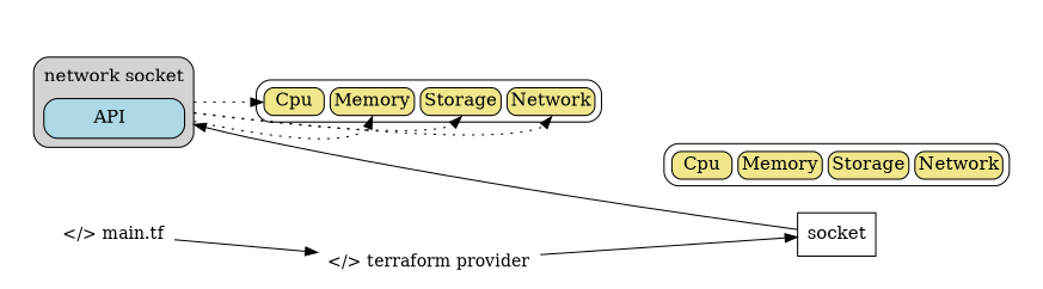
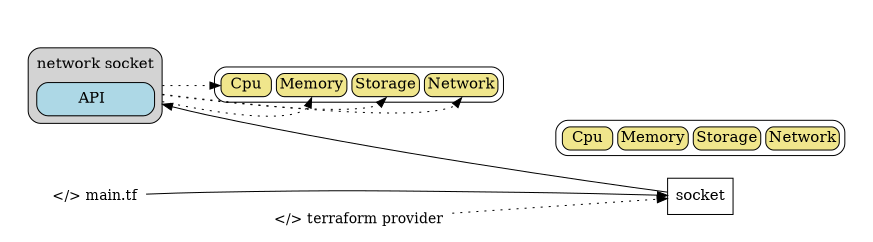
  digraph {
    rankdir=LR
    node [fontsize=15 shape=plaintext]
    edge [style=dotted tailport=a1]
    n1 [label=<       <TABLE BGCOLOR="lightgray" STYLE="ROUNDED" CELLSPACING="5" WIDTH="50" PORT="a1">         <TR><TD BORDER="0" >network socket</TD></TR>         <TR>            <TD  BORDER="0">             <TABLE BGCOLOR="lightblue" STYLE="ROUNDED" CELLSPACING="5" WIDTH="50"  PORT="a2">               <TR><TD BORDER="0" PORT="a1">API</TD></TR>              </TABLE>           </TD>         </TR>       </TABLE>     >]
    n2 [label=<       <TABLE STYLE="ROUNDED" CELLSPACING="5" WIDTH="50" PORT="a1">         <TR>           <TD BGCOLOR="khaki" STYLE="ROUNDED" PORT="l1" WIDTH="50">Cpu</TD>           <TD BGCOLOR="khaki" STYLE="ROUNDED" PORT="l2" WIDTH="50">Memory</TD>           <TD BGCOLOR="khaki" STYLE="ROUNDED" PORT="l3" WIDTH="50">Storage</TD>           <TD BGCOLOR="khaki" STYLE="ROUNDED" PORT="l4" WIDTH="50">Network</TD>         </TR>        </TABLE>     >]
    n3 [label=<       <TABLE STYLE="ROUNDED" CELLSPACING="5" WIDTH="50" PORT="a1">         <TR>           <TD BGCOLOR="khaki" STYLE="ROUNDED" PORT="l1" WIDTH="50">Cpu</TD>           <TD BGCOLOR="khaki" STYLE="ROUNDED" PORT="l2" WIDTH="50">Memory</TD>           <TD BGCOLOR="khaki" STYLE="ROUNDED" PORT="l3" WIDTH="50">Storage</TD>           <TD BGCOLOR="khaki" STYLE="ROUNDED" PORT="l4" WIDTH="50">Network</TD>         </TR>        </TABLE>     >]
    n4 [label=socket shape=box]
    "</> main.tf" [fontsize=""]
    "</> terraform provider" [fontsize=""]
    subgraph sub_1 {
      cluster=true
      label="Computer system"
      n1
      n2
    }
    subgraph sub_2 {
      cluster=true
      label="Another computer system"
      n3
      n4
    }
    n1 -> n2 [headport=l1]
    n1 -> n2 [headport=l2]
    n1 -> n2 [headport=l3]
    n1 -> n2 [headport=l4]
    n4 -> n1 [constraint=false headport=a1 style=""]
-   "</> main.tf" -> "</> terraform provider" [style=""]
-   "</> terraform provider" -> n4 [style=""]
+   "</> main.tf" -> n4 [style=""]
+   "</> terraform provider" -> n4
  }
